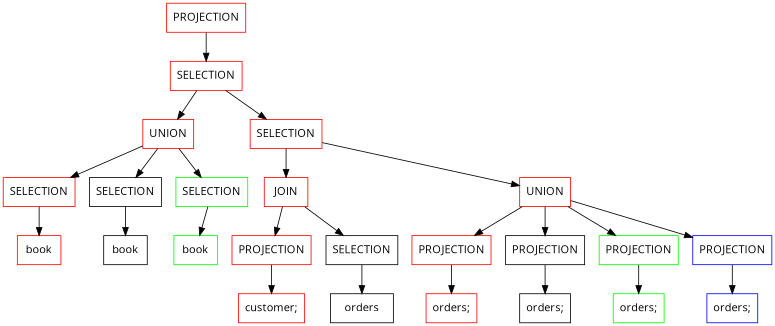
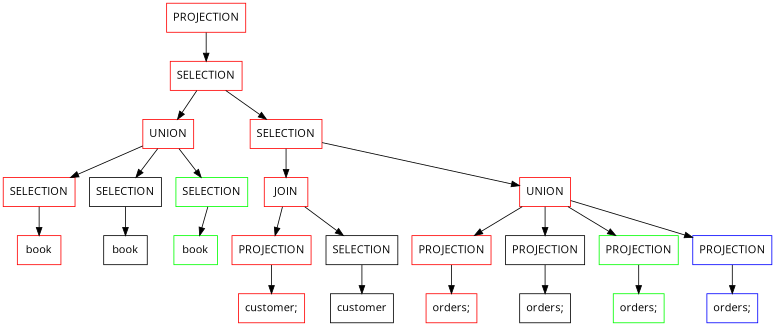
  digraph {
    fontname="Open Sans"
    node [color=red shape=box fontname="Open Sans"]
    edge [fontname="Open Sans"]
    n1 [label=PROJECTION]
    n2 [label="customer;"]
    n3 [color=black label=SELECTION]
-   n4 [color=black label=orders]
+   n4 [color=black label=customer]
    n5 [label=JOIN]
    n6 [label=PROJECTION]
    n7 [label="orders;"]
    n8 [color=black label=PROJECTION]
    n9 [color=black label="orders;"]
    n10 [color=green label=PROJECTION]
    n11 [color=green label="orders;"]
    n12 [color=blue label=PROJECTION]
    n13 [color=blue label="orders;"]
    n14 [label=UNION]
    n15 [label=SELECTION]
    n16 [label=book]
    n17 [color=black label=SELECTION]
    n18 [color=black label=book]
    n19 [color=green label=SELECTION]
    n20 [color=green label=book]
    n21 [label=UNION]
    n22 [label=SELECTION]
    n23 [label=SELECTION]
    n24 [label=PROJECTION]
    n1 -> n2
    n3 -> n4
    n5 -> n1
    n5 -> n3
    n6 -> n7
    n8 -> n9
    n10 -> n11
    n12 -> n13
    n14 -> n6
    n14 -> n8
    n14 -> n10
    n14 -> n12
    n15 -> n16
    n17 -> n18
    n19 -> n20
    n21 -> n15
    n21 -> n17
    n21 -> n19
    n22 -> n5
    n22 -> n14
    n23 -> n21
    n23 -> n22
    n24 -> n23
  }
